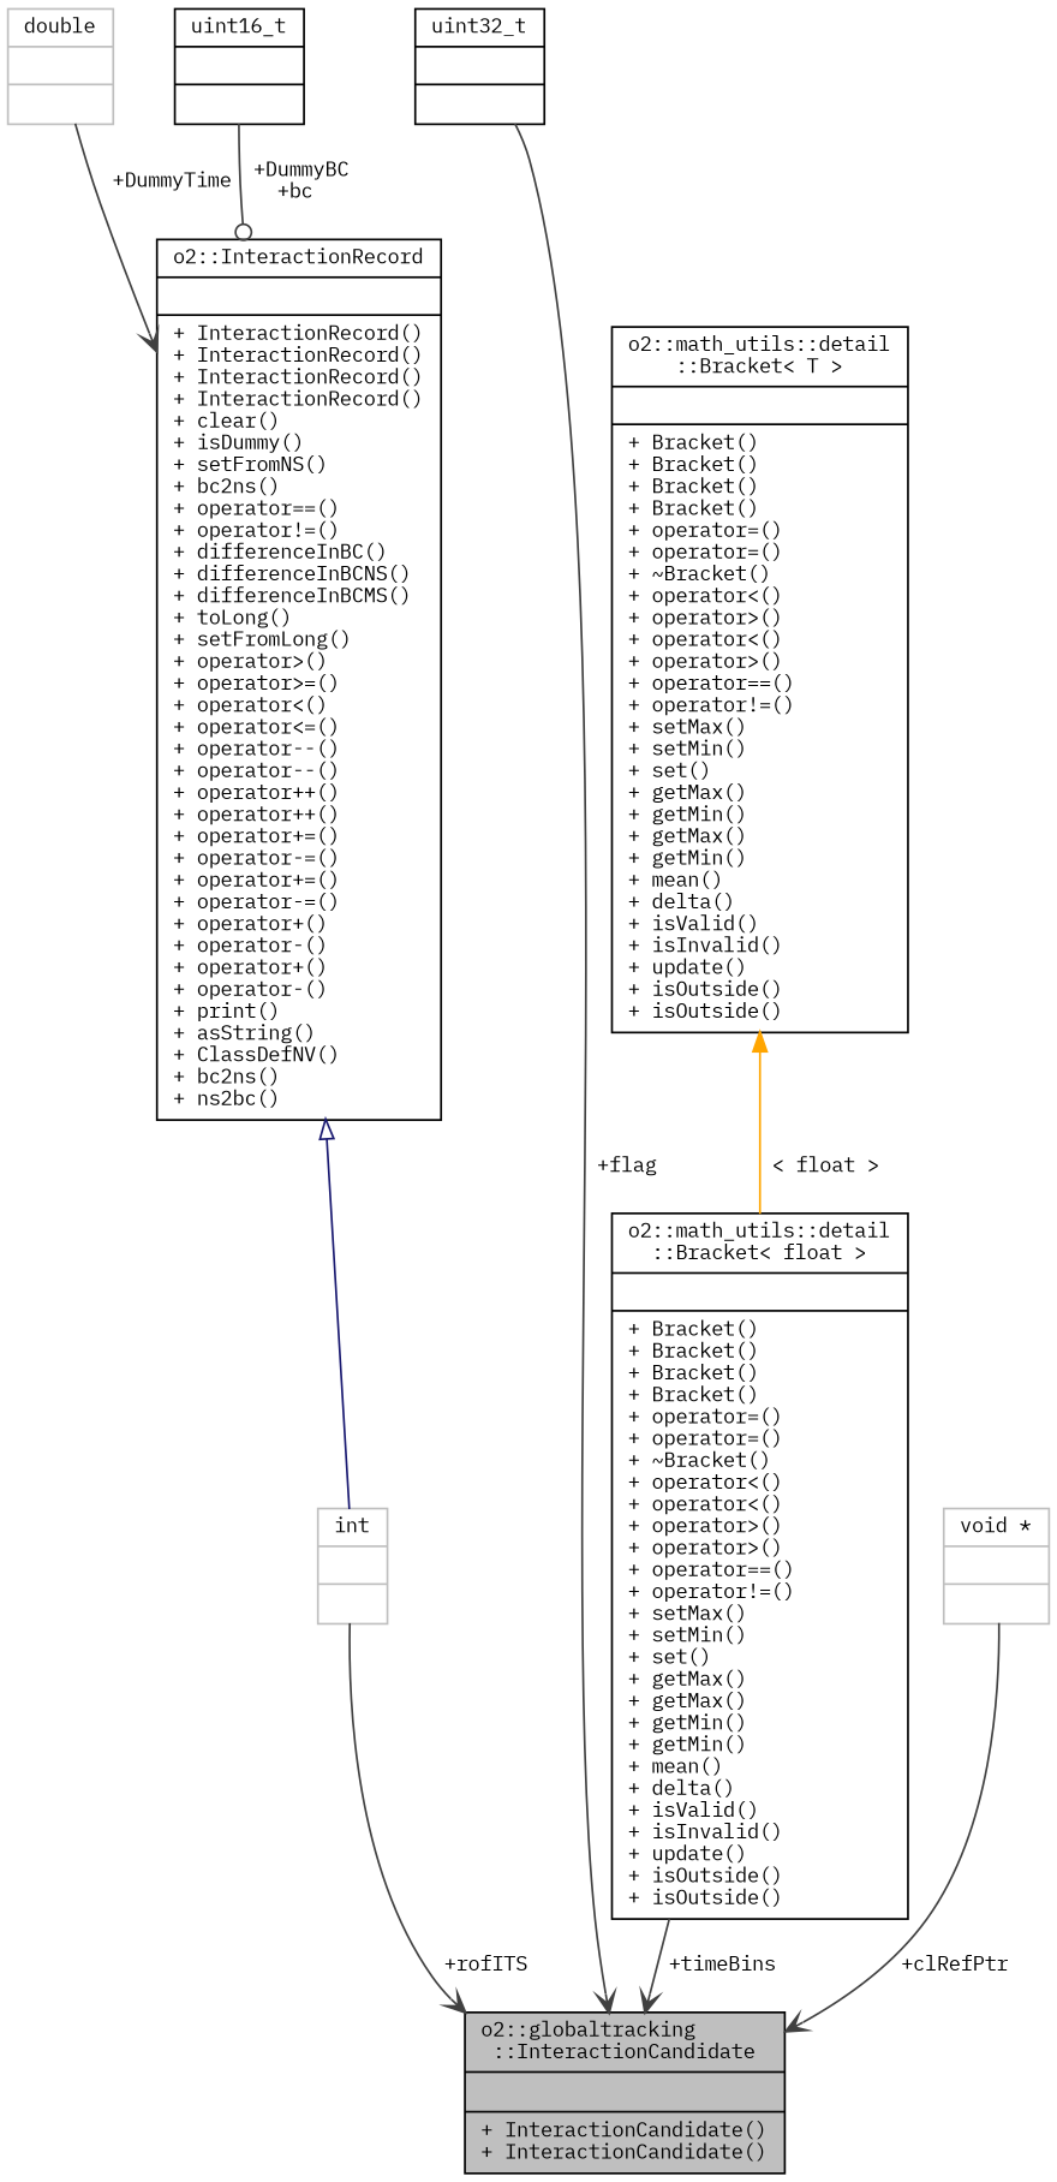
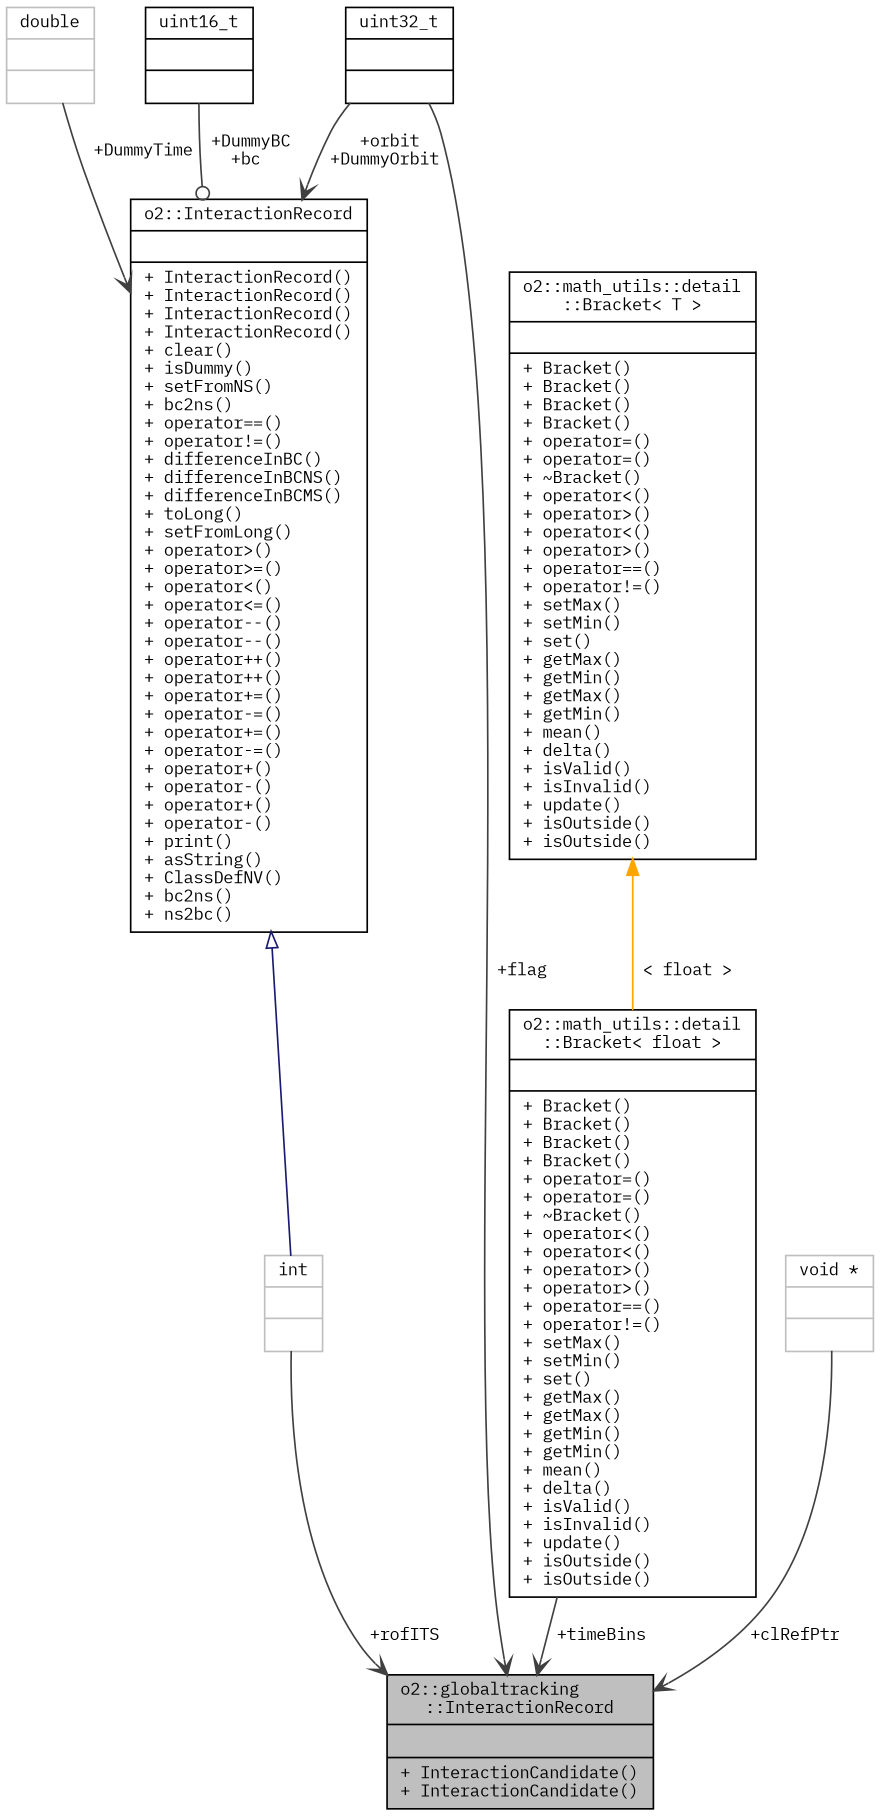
  digraph {
    fontname="IBM Plex Mono"
    node [color=black fontname="IBM Plex Mono" fontsize=10 shape=record]
    edge [color=grey25 fontname="IBM Plex Mono" fontsize=10 labelfontname=Helvetica labelfontsize=10 style=solid arrowhead=vee]
-   n1 [fillcolor=grey75 fontcolor=black height=0.2 label="{o2::globaltracking\l::InteractionCandidate\n||+ InteractionCandidate()\l+ InteractionCandidate()\l}" style=filled width=0.4]
+   n1 [fillcolor=grey75 fontcolor=black height=0.2 label="{o2::globaltracking\l::InteractionRecord\n||+ InteractionCandidate()\l+ InteractionCandidate()\l}" style=filled width=0.4]
    n2 [height=0.2 label="{o2::InteractionRecord\n||+ InteractionRecord()\l+ InteractionRecord()\l+ InteractionRecord()\l+ InteractionRecord()\l+ clear()\l+ isDummy()\l+ setFromNS()\l+ bc2ns()\l+ operator==()\l+ operator!=()\l+ differenceInBC()\l+ differenceInBCNS()\l+ differenceInBCMS()\l+ toLong()\l+ setFromLong()\l+ operator\>()\l+ operator\>=()\l+ operator\<()\l+ operator\<=()\l+ operator--()\l+ operator--()\l+ operator++()\l+ operator++()\l+ operator+=()\l+ operator-=()\l+ operator+=()\l+ operator-=()\l+ operator+()\l+ operator-()\l+ operator+()\l+ operator-()\l+ print()\l+ asString()\l+ ClassDefNV()\l+ bc2ns()\l+ ns2bc()\l}" width=0.4]
    n3 [color=grey75 height=0.2 label="{int\n||}" width=0.4]
    n4 [color=grey75 height=0.2 label="{double\n||}" width=0.4]
    n5 [height=0.2 label="{uint16_t\n||}" width=0.4]
    n6 [height=0.2 label="{uint32_t\n||}" width=0.4]
    n7 [height=0.2 label="{o2::math_utils::detail\l::Bracket\< float \>\n||+ Bracket()\l+ Bracket()\l+ Bracket()\l+ Bracket()\l+ operator=()\l+ operator=()\l+ ~Bracket()\l+ operator\<()\l+ operator\<()\l+ operator\>()\l+ operator\>()\l+ operator==()\l+ operator!=()\l+ setMax()\l+ setMin()\l+ set()\l+ getMax()\l+ getMax()\l+ getMin()\l+ getMin()\l+ mean()\l+ delta()\l+ isValid()\l+ isInvalid()\l+ update()\l+ isOutside()\l+ isOutside()\l}" width=0.4]
    n8 [height=0.2 label="{o2::math_utils::detail\l::Bracket\< T \>\n||+ Bracket()\l+ Bracket()\l+ Bracket()\l+ Bracket()\l+ operator=()\l+ operator=()\l+ ~Bracket()\l+ operator\<()\l+ operator\>()\l+ operator\<()\l+ operator\>()\l+ operator==()\l+ operator!=()\l+ setMax()\l+ setMin()\l+ set()\l+ getMax()\l+ getMin()\l+ getMax()\l+ getMin()\l+ mean()\l+ delta()\l+ isValid()\l+ isInvalid()\l+ update()\l+ isOutside()\l+ isOutside()\l}" width=0.4]
    n9 [color=grey75 height=0.2 label="{void *\n||}" width=0.4]
    n2 -> n3 [arrowtail=onormal color=midnightblue dir=back arrowhead=""]
    n3 -> n1 [label=" +rofITS"]
    n4 -> n2 [label=" +DummyTime"]
    n5 -> n2 [arrowhead=odot label=" +DummyBC\n+bc"]
    n6 -> n1 [label=" +flag"]
+   n6 -> n2 [label=" +orbit\n+DummyOrbit"]
    n7 -> n1 [label=" +timeBins"]
    n8 -> n7 [color=orange dir=back label=" \< float \>" arrowhead=""]
    n9 -> n1 [label=" +clRefPtr"]
  }
